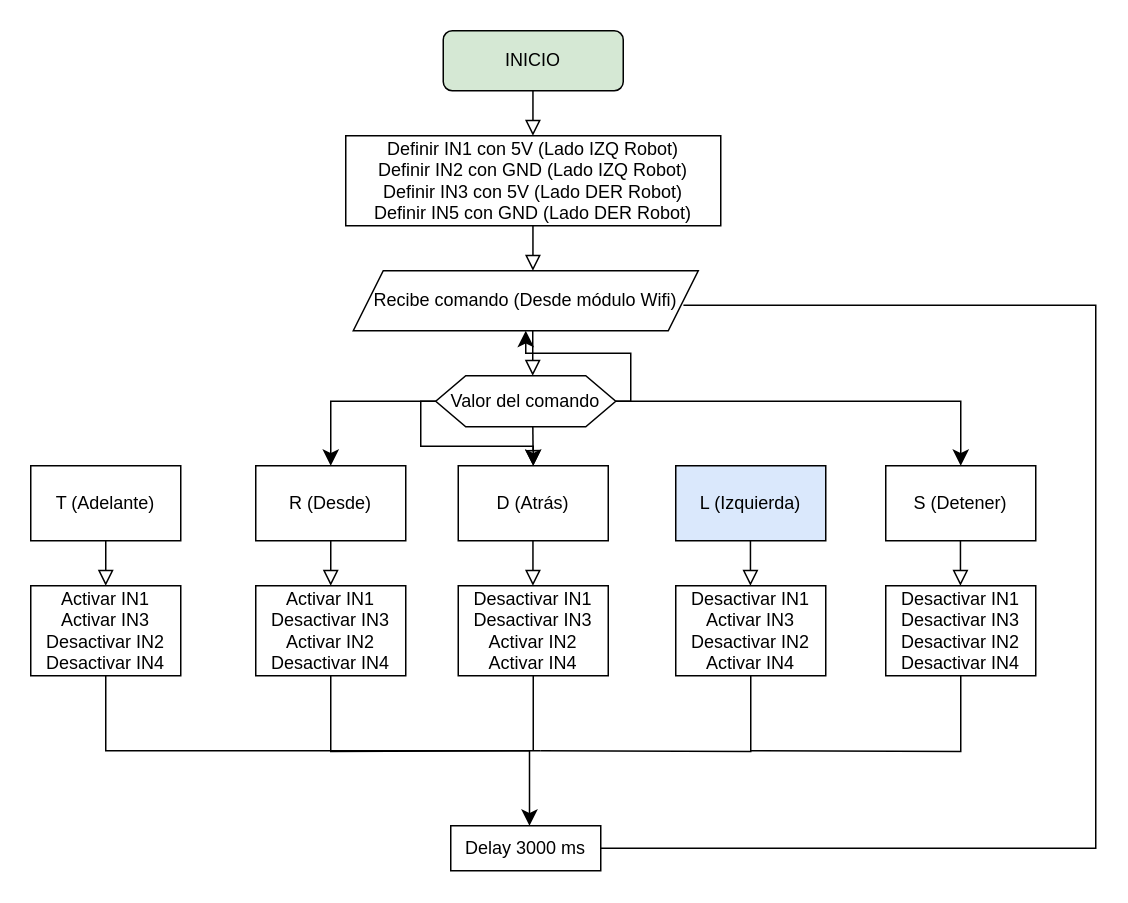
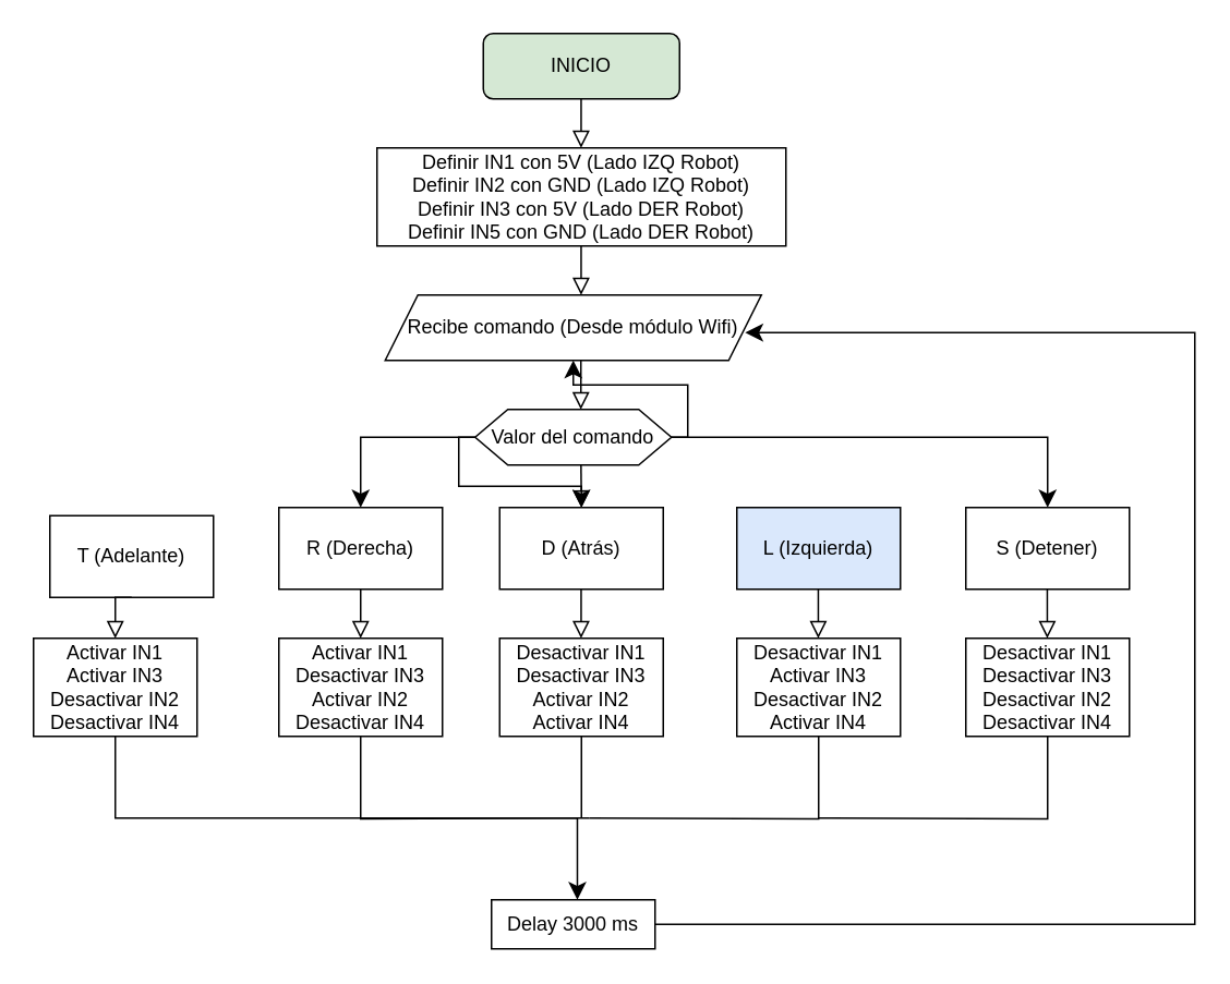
  <mxCell id="0" />
  <mxCell id="1" parent="0" />
  <mxCell id="2" value="INICIO" style="rounded=1;whiteSpace=wrap;html=1;fontSize=12;glass=0;strokeWidth=1;shadow=0;fillColor=#d5e8d4;" parent="1" vertex="1"><mxGeometry x="295" y="20" width="120" height="40" as="geometry" /></mxCell>
  <mxCell id="3" value="Definir IN1 con 5V (Lado IZQ Robot)&lt;br&gt;Definir IN2 con GND (Lado IZQ Robot)&lt;br&gt;Definir IN3 con 5V (Lado DER Robot)&lt;br&gt;Definir IN5 con GND (Lado DER Robot)" style="rounded=0;whiteSpace=wrap;html=1;" vertex="1" parent="1"><mxGeometry x="230" y="90" width="250" height="60" as="geometry" /></mxCell>
  <mxCell id="4" value="" style="edgeStyle=orthogonalEdgeStyle;rounded=0;orthogonalLoop=1;jettySize=auto;html=1;shadow=0;labelBackgroundColor=none;endArrow=block;endFill=0;endSize=8;strokeWidth=1;" edge="1" parent="1"><mxGeometry relative="1" as="geometry"><mxPoint x="354.659" y="220.002" as="sourcePoint" /><mxPoint x="354.659" y="250.01" as="targetPoint" /></mxGeometry></mxCell>
  <mxCell id="5" value="" style="edgeStyle=orthogonalEdgeStyle;rounded=0;orthogonalLoop=1;jettySize=auto;html=1;shadow=0;labelBackgroundColor=none;endArrow=block;endFill=0;endSize=8;strokeWidth=1;" edge="1" parent="1"><mxGeometry relative="1" as="geometry"><mxPoint x="354.799" y="59.992" as="sourcePoint" /><mxPoint x="354.799" y="90" as="targetPoint" /></mxGeometry></mxCell>
  <mxCell id="6" value="Delay 3000 ms" style="rounded=0;whiteSpace=wrap;html=1;" vertex="1" parent="1"><mxGeometry x="300" y="550" width="100" height="30" as="geometry" /></mxCell>
  <mxCell id="7" value="Valor del comando" style="shape=hexagon;perimeter=hexagonPerimeter2;whiteSpace=wrap;html=1;fixedSize=1;" vertex="1" parent="1"><mxGeometry x="290" y="250" width="120" height="34" as="geometry" /></mxCell>
  <mxCell id="8" value="Recibe comando (Desde módulo Wifi)" style="shape=parallelogram;perimeter=parallelogramPerimeter;whiteSpace=wrap;html=1;fixedSize=1;" vertex="1" parent="1"><mxGeometry x="235" y="180" width="230" height="40" as="geometry" /></mxCell>
  <mxCell id="9" value="" style="edgeStyle=orthogonalEdgeStyle;rounded=0;orthogonalLoop=1;jettySize=auto;html=1;shadow=0;labelBackgroundColor=none;endArrow=block;endFill=0;endSize=8;strokeWidth=1;" edge="1" parent="1"><mxGeometry relative="1" as="geometry"><mxPoint x="354.799" y="150.002" as="sourcePoint" /><mxPoint x="354.799" y="180.01" as="targetPoint" /></mxGeometry></mxCell>
- <mxCell id="10" value="T (Adelante)" style="rounded=0;whiteSpace=wrap;html=1;" vertex="1" parent="1"><mxGeometry x="20" y="310" width="100" height="50" as="geometry" /></mxCell>
- <mxCell id="11" value="R (Desde)" style="rounded=0;whiteSpace=wrap;html=1;" vertex="1" parent="1"><mxGeometry x="170" y="310" width="100" height="50" as="geometry" /></mxCell>
+ <mxCell id="10" value="T (Adelante)" style="rounded=0;whiteSpace=wrap;html=1;" vertex="1" parent="1"><mxGeometry x="30" y="315" width="100" height="50" as="geometry" /></mxCell>
+ <mxCell id="11" value="R (Derecha)" style="rounded=0;whiteSpace=wrap;html=1;" vertex="1" parent="1"><mxGeometry x="170" y="310" width="100" height="50" as="geometry" /></mxCell>
  <mxCell id="12" value="D (Atrás)" style="rounded=0;whiteSpace=wrap;html=1;" vertex="1" parent="1"><mxGeometry x="305" y="310" width="100" height="50" as="geometry" /></mxCell>
  <mxCell id="13" value="L (Izquierda)" style="rounded=0;whiteSpace=wrap;html=1;fillColor=#dae8fc;" vertex="1" parent="1"><mxGeometry x="450" y="310" width="100" height="50" as="geometry" /></mxCell>
  <mxCell id="14" value="S (Detener)" style="rounded=0;whiteSpace=wrap;html=1;" vertex="1" parent="1"><mxGeometry x="590" y="310" width="100" height="50" as="geometry" /></mxCell>
  <mxCell id="15" value="" style="endArrow=classic;html=1;rounded=0;edgeStyle=orthogonalEdgeStyle;shadow=0;labelBackgroundColor=none;endSize=8;strokeWidth=1;exitX=0;exitY=0.5;exitDx=0;exitDy=0;" edge="1" parent="1" source="7" target="12"><mxGeometry width="50" height="50" relative="1" as="geometry"><mxPoint x="110" y="260" as="sourcePoint" /><mxPoint x="160" y="210" as="targetPoint" /></mxGeometry></mxCell>
  <mxCell id="16" value="" style="endArrow=classic;html=1;rounded=0;edgeStyle=orthogonalEdgeStyle;shadow=0;labelBackgroundColor=none;endSize=8;strokeWidth=1;entryX=0.5;entryY=0;entryDx=0;entryDy=0;exitX=0;exitY=0.5;exitDx=0;exitDy=0;" edge="1" parent="1" source="7" target="11"><mxGeometry width="50" height="50" relative="1" as="geometry"><mxPoint x="300" y="277" as="sourcePoint" /><mxPoint x="110" y="320" as="targetPoint" /><Array as="points"><mxPoint x="220" y="267" /></Array></mxGeometry></mxCell>
  <mxCell id="17" value="" style="endArrow=classic;html=1;rounded=0;edgeStyle=orthogonalEdgeStyle;shadow=0;labelBackgroundColor=none;endSize=8;strokeWidth=1;exitX=1;exitY=0.5;exitDx=0;exitDy=0;" edge="1" parent="1" source="7" target="8"><mxGeometry width="50" height="50" relative="1" as="geometry"><mxPoint x="480" y="290" as="sourcePoint" /><mxPoint x="530" y="240" as="targetPoint" /></mxGeometry></mxCell>
  <mxCell id="18" value="" style="endArrow=classic;html=1;rounded=0;edgeStyle=orthogonalEdgeStyle;shadow=0;labelBackgroundColor=none;endSize=8;strokeWidth=1;exitX=1;exitY=0.5;exitDx=0;exitDy=0;entryX=0.5;entryY=0;entryDx=0;entryDy=0;" edge="1" parent="1" source="7" target="14"><mxGeometry width="50" height="50" relative="1" as="geometry"><mxPoint x="540" y="290" as="sourcePoint" /><mxPoint x="590" y="240" as="targetPoint" /></mxGeometry></mxCell>
  <mxCell id="19" value="" style="edgeStyle=orthogonalEdgeStyle;rounded=0;orthogonalLoop=1;jettySize=auto;html=1;shadow=0;labelBackgroundColor=none;endArrow=block;endFill=0;endSize=8;strokeWidth=1;" edge="1" parent="1"><mxGeometry relative="1" as="geometry"><mxPoint x="354.719" y="284.002" as="sourcePoint" /><mxPoint x="355" y="310" as="targetPoint" /></mxGeometry></mxCell>
  <mxCell id="20" value="Activar IN1&lt;br&gt;Activar IN3&lt;br&gt;Desactivar IN2&lt;br&gt;Desactivar IN4" style="rounded=0;whiteSpace=wrap;html=1;" vertex="1" parent="1"><mxGeometry x="20" y="390" width="100" height="60" as="geometry" /></mxCell>
  <mxCell id="21" value="Activar IN1&lt;br&gt;Desactivar IN3&lt;br&gt;Activar IN2&lt;br&gt;Desactivar IN4" style="rounded=0;whiteSpace=wrap;html=1;" vertex="1" parent="1"><mxGeometry x="170" y="390" width="100" height="60" as="geometry" /></mxCell>
  <mxCell id="22" value="Desactivar IN1&lt;br&gt;Desactivar IN3&lt;br&gt;Activar IN2&lt;br&gt;Activar IN4" style="rounded=0;whiteSpace=wrap;html=1;" vertex="1" parent="1"><mxGeometry x="305" y="390" width="100" height="60" as="geometry" /></mxCell>
  <mxCell id="23" value="Desactivar IN1&lt;br&gt;Activar IN3&lt;br&gt;Desactivar IN2&lt;br&gt;Activar IN4" style="rounded=0;whiteSpace=wrap;html=1;" vertex="1" parent="1"><mxGeometry x="450" y="390" width="100" height="60" as="geometry" /></mxCell>
  <mxCell id="24" value="Desactivar IN1&lt;br&gt;Desactivar IN3&lt;br&gt;Desactivar IN2&lt;br&gt;Desactivar IN4" style="rounded=0;whiteSpace=wrap;html=1;" vertex="1" parent="1"><mxGeometry x="590" y="390" width="100" height="60" as="geometry" /></mxCell>
  <mxCell id="25" value="" style="edgeStyle=orthogonalEdgeStyle;rounded=0;orthogonalLoop=1;jettySize=auto;html=1;shadow=0;labelBackgroundColor=none;endArrow=block;endFill=0;endSize=8;strokeWidth=1;exitX=0.5;exitY=1;exitDx=0;exitDy=0;" edge="1" parent="1" source="10"><mxGeometry relative="1" as="geometry"><mxPoint x="69.719" y="364.002" as="sourcePoint" /><mxPoint x="70" y="390" as="targetPoint" /></mxGeometry></mxCell>
  <mxCell id="26" value="" style="edgeStyle=orthogonalEdgeStyle;rounded=0;orthogonalLoop=1;jettySize=auto;html=1;shadow=0;labelBackgroundColor=none;endArrow=block;endFill=0;endSize=8;strokeWidth=1;exitX=0.5;exitY=1;exitDx=0;exitDy=0;" edge="1" parent="1"><mxGeometry relative="1" as="geometry"><mxPoint x="220" y="360" as="sourcePoint" /><mxPoint x="220" y="390" as="targetPoint" /></mxGeometry></mxCell>
  <mxCell id="27" value="" style="edgeStyle=orthogonalEdgeStyle;rounded=0;orthogonalLoop=1;jettySize=auto;html=1;shadow=0;labelBackgroundColor=none;endArrow=block;endFill=0;endSize=8;strokeWidth=1;exitX=0.5;exitY=1;exitDx=0;exitDy=0;" edge="1" parent="1"><mxGeometry relative="1" as="geometry"><mxPoint x="354.8" y="360" as="sourcePoint" /><mxPoint x="354.8" y="390" as="targetPoint" /></mxGeometry></mxCell>
  <mxCell id="28" value="" style="edgeStyle=orthogonalEdgeStyle;rounded=0;orthogonalLoop=1;jettySize=auto;html=1;shadow=0;labelBackgroundColor=none;endArrow=block;endFill=0;endSize=8;strokeWidth=1;exitX=0.5;exitY=1;exitDx=0;exitDy=0;" edge="1" parent="1"><mxGeometry relative="1" as="geometry"><mxPoint x="499.8" y="360" as="sourcePoint" /><mxPoint x="499.8" y="390" as="targetPoint" /></mxGeometry></mxCell>
  <mxCell id="29" value="" style="edgeStyle=orthogonalEdgeStyle;rounded=0;orthogonalLoop=1;jettySize=auto;html=1;shadow=0;labelBackgroundColor=none;endArrow=block;endFill=0;endSize=8;strokeWidth=1;exitX=0.5;exitY=1;exitDx=0;exitDy=0;" edge="1" parent="1"><mxGeometry relative="1" as="geometry"><mxPoint x="639.8" y="360" as="sourcePoint" /><mxPoint x="639.8" y="390" as="targetPoint" /></mxGeometry></mxCell>
  <mxCell id="30" value="" style="endArrow=classic;html=1;rounded=0;edgeStyle=orthogonalEdgeStyle;shadow=0;labelBackgroundColor=none;endSize=8;strokeWidth=1;exitX=0.5;exitY=1;exitDx=0;exitDy=0;entryX=0.525;entryY=0;entryDx=0;entryDy=0;entryPerimeter=0;" edge="1" parent="1" source="20" target="6"><mxGeometry width="50" height="50" relative="1" as="geometry"><mxPoint x="190" y="550" as="sourcePoint" /><mxPoint x="320" y="540" as="targetPoint" /></mxGeometry></mxCell>
  <mxCell id="31" value="" style="endArrow=none;html=1;rounded=0;edgeStyle=orthogonalEdgeStyle;shadow=0;labelBackgroundColor=none;endSize=8;strokeWidth=1;entryX=0.5;entryY=1;entryDx=0;entryDy=0;" edge="1" parent="1" target="21"><mxGeometry width="50" height="50" relative="1" as="geometry"><mxPoint x="360" y="500" as="sourcePoint" /><mxPoint x="290" y="470" as="targetPoint" /></mxGeometry></mxCell>
  <mxCell id="32" value="" style="endArrow=none;html=1;rounded=0;edgeStyle=orthogonalEdgeStyle;shadow=0;labelBackgroundColor=none;endSize=8;strokeWidth=1;entryX=0.5;entryY=1;entryDx=0;entryDy=0;" edge="1" parent="1" target="22"><mxGeometry width="50" height="50" relative="1" as="geometry"><mxPoint x="355" y="500" as="sourcePoint" /><mxPoint x="230" y="460" as="targetPoint" /><Array as="points"><mxPoint x="355" y="500" /><mxPoint x="355" y="500" /></Array></mxGeometry></mxCell>
  <mxCell id="33" value="" style="endArrow=none;html=1;rounded=0;edgeStyle=orthogonalEdgeStyle;shadow=0;labelBackgroundColor=none;endSize=8;strokeWidth=1;entryX=0.5;entryY=1;entryDx=0;entryDy=0;" edge="1" parent="1" target="23"><mxGeometry width="50" height="50" relative="1" as="geometry"><mxPoint x="360" y="500" as="sourcePoint" /><mxPoint x="540" y="480" as="targetPoint" /></mxGeometry></mxCell>
  <mxCell id="34" value="" style="endArrow=none;html=1;rounded=0;edgeStyle=orthogonalEdgeStyle;shadow=0;labelBackgroundColor=none;endSize=8;strokeWidth=1;entryX=0.5;entryY=1;entryDx=0;entryDy=0;" edge="1" parent="1" target="24"><mxGeometry width="50" height="50" relative="1" as="geometry"><mxPoint x="500" y="500" as="sourcePoint" /><mxPoint x="670" y="470" as="targetPoint" /></mxGeometry></mxCell>
- <mxCell id="35" value="" style="endArrow=none;html=1;rounded=0;edgeStyle=orthogonalEdgeStyle;shadow=0;labelBackgroundColor=none;endSize=8;strokeWidth=1;exitX=1;exitY=0.5;exitDx=0;exitDy=0;entryX=0.957;entryY=0.575;entryDx=0;entryDy=0;entryPerimeter=0;" edge="1" parent="1" source="6" target="8"><mxGeometry width="50" height="50" relative="1" as="geometry"><mxPoint x="510" y="570" as="sourcePoint" /><mxPoint x="720" y="200" as="targetPoint" /><Array as="points"><mxPoint x="730" y="565" /><mxPoint x="730" y="203" /></Array></mxGeometry></mxCell>
+ <mxCell id="35" value="" style="endArrow=classic;html=1;rounded=0;edgeStyle=orthogonalEdgeStyle;shadow=0;labelBackgroundColor=none;endSize=8;strokeWidth=1;exitX=1;exitY=0.5;exitDx=0;exitDy=0;entryX=0.957;entryY=0.575;entryDx=0;entryDy=0;entryPerimeter=0;" edge="1" parent="1" source="6" target="8"><mxGeometry width="50" height="50" relative="1" as="geometry"><mxPoint x="510" y="570" as="sourcePoint" /><mxPoint x="720" y="200" as="targetPoint" /><Array as="points"><mxPoint x="730" y="565" /><mxPoint x="730" y="203" /></Array></mxGeometry></mxCell>
